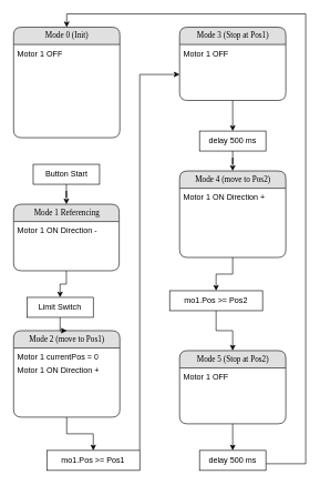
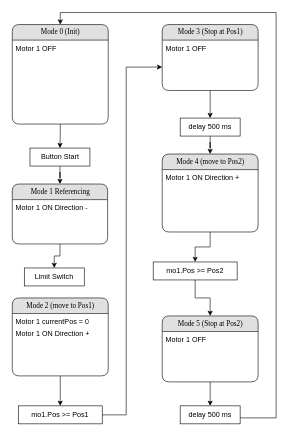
  <mxCell id="0" />
  <mxCell id="1" parent="0" />
  <mxCell id="2" value="" style="group" vertex="1" connectable="0" parent="1"><mxGeometry x="20" y="40" width="160" height="166" as="geometry" /></mxCell>
  <mxCell id="3" value="Mode 0 (Init)" style="swimlane;html=1;fontStyle=0;childLayout=stackLayout;horizontal=1;startSize=26;fillColor=#e0e0e0;horizontalStack=0;resizeParent=1;resizeLast=0;collapsible=1;marginBottom=0;swimlaneFillColor=#ffffff;align=center;rounded=1;shadow=0;comic=0;labelBackgroundColor=none;strokeWidth=1;fontFamily=Verdana;fontSize=12" vertex="1" parent="2"><mxGeometry width="160" height="166" as="geometry" /></mxCell>
  <mxCell id="4" value="Motor 1 OFF" style="text;html=1;strokeColor=none;fillColor=none;spacingLeft=4;spacingRight=4;whiteSpace=wrap;overflow=hidden;rotatable=0;points=[[0,0.5],[1,0.5]];portConstraint=eastwest;" vertex="1" parent="3"><mxGeometry y="26" width="160" height="26" as="geometry" /></mxCell>
  <mxCell id="5" value="" style="group" vertex="1" connectable="0" parent="1"><mxGeometry x="20" y="496" width="160" height="130" as="geometry" /></mxCell>
  <mxCell id="6" value="Mode 2 (move to Pos1)" style="swimlane;html=1;fontStyle=0;childLayout=stackLayout;horizontal=1;startSize=26;fillColor=#e0e0e0;horizontalStack=0;resizeParent=1;resizeLast=0;collapsible=1;marginBottom=0;swimlaneFillColor=#ffffff;align=center;rounded=1;shadow=0;comic=0;labelBackgroundColor=none;strokeWidth=1;fontFamily=Verdana;fontSize=12" vertex="1" parent="5"><mxGeometry width="160" height="130" as="geometry" /></mxCell>
  <mxCell id="7" value="Motor 1 currentPos = 0" style="text;html=1;strokeColor=none;fillColor=none;spacingLeft=4;spacingRight=4;whiteSpace=wrap;overflow=hidden;rotatable=0;points=[[0,0.5],[1,0.5]];portConstraint=eastwest;" vertex="1" parent="6"><mxGeometry y="26" width="160" height="20.361" as="geometry" /></mxCell>
  <mxCell id="8" value="Motor 1 ON Direction +" style="text;html=1;strokeColor=none;fillColor=none;spacingLeft=4;spacingRight=4;whiteSpace=wrap;overflow=hidden;rotatable=0;points=[[0,0.5],[1,0.5]];portConstraint=eastwest;" vertex="1" parent="6"><mxGeometry y="46.361" width="160" height="20.361" as="geometry" /></mxCell>
- <mxCell id="9" style="edgeStyle=orthogonalEdgeStyle;rounded=0;orthogonalLoop=1;jettySize=auto;html=1;entryX=0.5;entryY=0;entryDx=0;entryDy=0;" edge="1" parent="1" source="10" target="6"><mxGeometry relative="1" as="geometry" /></mxCell>
  <mxCell id="10" value="Limit Switch" style="rounded=0;whiteSpace=wrap;html=1;" vertex="1" parent="1"><mxGeometry x="40" y="446" width="100" height="30" as="geometry" /></mxCell>
  <mxCell id="11" value="" style="group" vertex="1" connectable="0" parent="1"><mxGeometry x="270" y="40" width="160" height="110" as="geometry" /></mxCell>
  <mxCell id="12" value="Mode 3 (Stop at Pos1)" style="swimlane;html=1;fontStyle=0;childLayout=stackLayout;horizontal=1;startSize=26;fillColor=#e0e0e0;horizontalStack=0;resizeParent=1;resizeLast=0;collapsible=1;marginBottom=0;swimlaneFillColor=#ffffff;align=center;rounded=1;shadow=0;comic=0;labelBackgroundColor=none;strokeWidth=1;fontFamily=Verdana;fontSize=12" vertex="1" parent="11"><mxGeometry width="160" height="110.0" as="geometry" /></mxCell>
  <mxCell id="13" value="Motor 1 OFF" style="text;html=1;strokeColor=none;fillColor=none;spacingLeft=4;spacingRight=4;whiteSpace=wrap;overflow=hidden;rotatable=0;points=[[0,0.5],[1,0.5]];portConstraint=eastwest;" vertex="1" parent="12"><mxGeometry y="26" width="160" height="17.229" as="geometry" /></mxCell>
  <mxCell id="14" style="edgeStyle=orthogonalEdgeStyle;rounded=0;orthogonalLoop=1;jettySize=auto;html=1;" edge="1" parent="1" source="15" target="12"><mxGeometry relative="1" as="geometry"><Array as="points"><mxPoint x="210" y="691" /><mxPoint x="210" y="111" /></Array></mxGeometry></mxCell>
- <mxCell id="15" value="mo1.Pos &amp;gt;= Pos1" style="rounded=0;whiteSpace=wrap;html=1;" vertex="1" parent="1"><mxGeometry x="70" y="676" width="140" height="30" as="geometry" /></mxCell>
+ <mxCell id="15" value="mo1.Pos &amp;gt;= Pos1" style="rounded=0;whiteSpace=wrap;html=1;" vertex="1" parent="1"><mxGeometry x="30" y="676" width="140" height="30" as="geometry" /></mxCell>
  <mxCell id="16" style="edgeStyle=orthogonalEdgeStyle;rounded=0;orthogonalLoop=1;jettySize=auto;html=1;exitX=0.5;exitY=1;exitDx=0;exitDy=0;" edge="1" parent="1" source="6" target="15"><mxGeometry relative="1" as="geometry" /></mxCell>
  <mxCell id="17" value="" style="group" vertex="1" connectable="0" parent="1"><mxGeometry x="20" y="306" width="159" height="100" as="geometry" /></mxCell>
  <mxCell id="18" value="Mode 1 Referencing" style="swimlane;html=1;fontStyle=0;childLayout=stackLayout;horizontal=1;startSize=26;fillColor=#e0e0e0;horizontalStack=0;resizeParent=1;resizeLast=0;collapsible=1;marginBottom=0;swimlaneFillColor=#ffffff;align=center;rounded=1;shadow=0;comic=0;labelBackgroundColor=none;strokeWidth=1;fontFamily=Verdana;fontSize=12" vertex="1" parent="17"><mxGeometry width="159" height="100.0" as="geometry" /></mxCell>
  <mxCell id="19" value="Motor 1 ON Direction -" style="text;html=1;strokeColor=none;fillColor=none;spacingLeft=4;spacingRight=4;whiteSpace=wrap;overflow=hidden;rotatable=0;points=[[0,0.5],[1,0.5]];portConstraint=eastwest;" vertex="1" parent="18"><mxGeometry y="26" width="159" height="15.663" as="geometry" /></mxCell>
  <mxCell id="20" style="edgeStyle=orthogonalEdgeStyle;rounded=0;orthogonalLoop=1;jettySize=auto;html=1;entryX=0.5;entryY=0;entryDx=0;entryDy=0;" edge="1" parent="1" source="21" target="18"><mxGeometry relative="1" as="geometry" /></mxCell>
  <mxCell id="21" value="Button Start" style="rounded=0;whiteSpace=wrap;html=1;" vertex="1" parent="1"><mxGeometry x="49.5" y="246" width="100" height="30" as="geometry" /></mxCell>
+ <mxCell id="22" style="edgeStyle=orthogonalEdgeStyle;rounded=0;orthogonalLoop=1;jettySize=auto;html=1;" edge="1" parent="1" source="3" target="21"><mxGeometry relative="1" as="geometry" /></mxCell>
  <mxCell id="23" style="edgeStyle=orthogonalEdgeStyle;rounded=0;orthogonalLoop=1;jettySize=auto;html=1;entryX=0.5;entryY=0;entryDx=0;entryDy=0;" edge="1" parent="1" source="18" target="10"><mxGeometry relative="1" as="geometry" /></mxCell>
  <mxCell id="24" value="" style="group" vertex="1" connectable="0" parent="1"><mxGeometry x="270" y="256" width="160" height="130" as="geometry" /></mxCell>
  <mxCell id="25" value="Mode 4 (move to Pos2)" style="swimlane;html=1;fontStyle=0;childLayout=stackLayout;horizontal=1;startSize=26;fillColor=#e0e0e0;horizontalStack=0;resizeParent=1;resizeLast=0;collapsible=1;marginBottom=0;swimlaneFillColor=#ffffff;align=center;rounded=1;shadow=0;comic=0;labelBackgroundColor=none;strokeWidth=1;fontFamily=Verdana;fontSize=12" vertex="1" parent="24"><mxGeometry width="160" height="130" as="geometry" /></mxCell>
  <mxCell id="26" value="Motor 1 ON Direction +" style="text;html=1;strokeColor=none;fillColor=none;spacingLeft=4;spacingRight=4;whiteSpace=wrap;overflow=hidden;rotatable=0;points=[[0,0.5],[1,0.5]];portConstraint=eastwest;" vertex="1" parent="25"><mxGeometry y="26" width="160" height="20.361" as="geometry" /></mxCell>
  <mxCell id="27" style="edgeStyle=orthogonalEdgeStyle;rounded=0;orthogonalLoop=1;jettySize=auto;html=1;entryX=0.5;entryY=0;entryDx=0;entryDy=0;" edge="1" parent="1" source="28" target="25"><mxGeometry relative="1" as="geometry" /></mxCell>
  <mxCell id="28" value="delay 500 ms" style="rounded=0;whiteSpace=wrap;html=1;" vertex="1" parent="1"><mxGeometry x="300" y="196" width="100" height="30" as="geometry" /></mxCell>
  <mxCell id="29" value="" style="group" vertex="1" connectable="0" parent="1"><mxGeometry x="270" y="526" width="160" height="110" as="geometry" /></mxCell>
  <mxCell id="30" value="Mode 5 (Stop at Pos2)" style="swimlane;html=1;fontStyle=0;childLayout=stackLayout;horizontal=1;startSize=26;fillColor=#e0e0e0;horizontalStack=0;resizeParent=1;resizeLast=0;collapsible=1;marginBottom=0;swimlaneFillColor=#ffffff;align=center;rounded=1;shadow=0;comic=0;labelBackgroundColor=none;strokeWidth=1;fontFamily=Verdana;fontSize=12" vertex="1" parent="29"><mxGeometry width="160" height="110.0" as="geometry" /></mxCell>
  <mxCell id="31" value="Motor 1 OFF" style="text;html=1;strokeColor=none;fillColor=none;spacingLeft=4;spacingRight=4;whiteSpace=wrap;overflow=hidden;rotatable=0;points=[[0,0.5],[1,0.5]];portConstraint=eastwest;" vertex="1" parent="30"><mxGeometry y="26" width="160" height="17.229" as="geometry" /></mxCell>
  <mxCell id="32" style="edgeStyle=orthogonalEdgeStyle;rounded=0;orthogonalLoop=1;jettySize=auto;html=1;" edge="1" parent="1" source="33" target="30"><mxGeometry relative="1" as="geometry" /></mxCell>
  <mxCell id="33" value="mo1.Pos &amp;gt;= Pos2" style="rounded=0;whiteSpace=wrap;html=1;" vertex="1" parent="1"><mxGeometry x="255" y="436" width="140" height="30" as="geometry" /></mxCell>
  <mxCell id="34" style="edgeStyle=orthogonalEdgeStyle;rounded=0;orthogonalLoop=1;jettySize=auto;html=1;exitX=0.5;exitY=1;exitDx=0;exitDy=0;" edge="1" parent="1" source="25" target="33"><mxGeometry relative="1" as="geometry" /></mxCell>
  <mxCell id="35" style="edgeStyle=orthogonalEdgeStyle;rounded=0;orthogonalLoop=1;jettySize=auto;html=1;entryX=0.5;entryY=0;entryDx=0;entryDy=0;" edge="1" parent="1" source="12" target="28"><mxGeometry relative="1" as="geometry"><Array as="points"><mxPoint x="350" y="196" /><mxPoint x="350" y="196" /></Array></mxGeometry></mxCell>
  <mxCell id="36" style="edgeStyle=orthogonalEdgeStyle;rounded=0;orthogonalLoop=1;jettySize=auto;html=1;entryX=0.5;entryY=0;entryDx=0;entryDy=0;" edge="1" parent="1" source="37" target="3"><mxGeometry relative="1" as="geometry"><Array as="points"><mxPoint x="460" y="696" /><mxPoint x="460" y="20" /><mxPoint x="100" y="20" /></Array></mxGeometry></mxCell>
  <mxCell id="37" value="delay 500 ms" style="rounded=0;whiteSpace=wrap;html=1;" vertex="1" parent="1"><mxGeometry x="300" y="676" width="100" height="30" as="geometry" /></mxCell>
  <mxCell id="38" style="edgeStyle=orthogonalEdgeStyle;rounded=0;orthogonalLoop=1;jettySize=auto;html=1;entryX=0.5;entryY=0;entryDx=0;entryDy=0;" edge="1" parent="1" source="30" target="37"><mxGeometry relative="1" as="geometry" /></mxCell>
